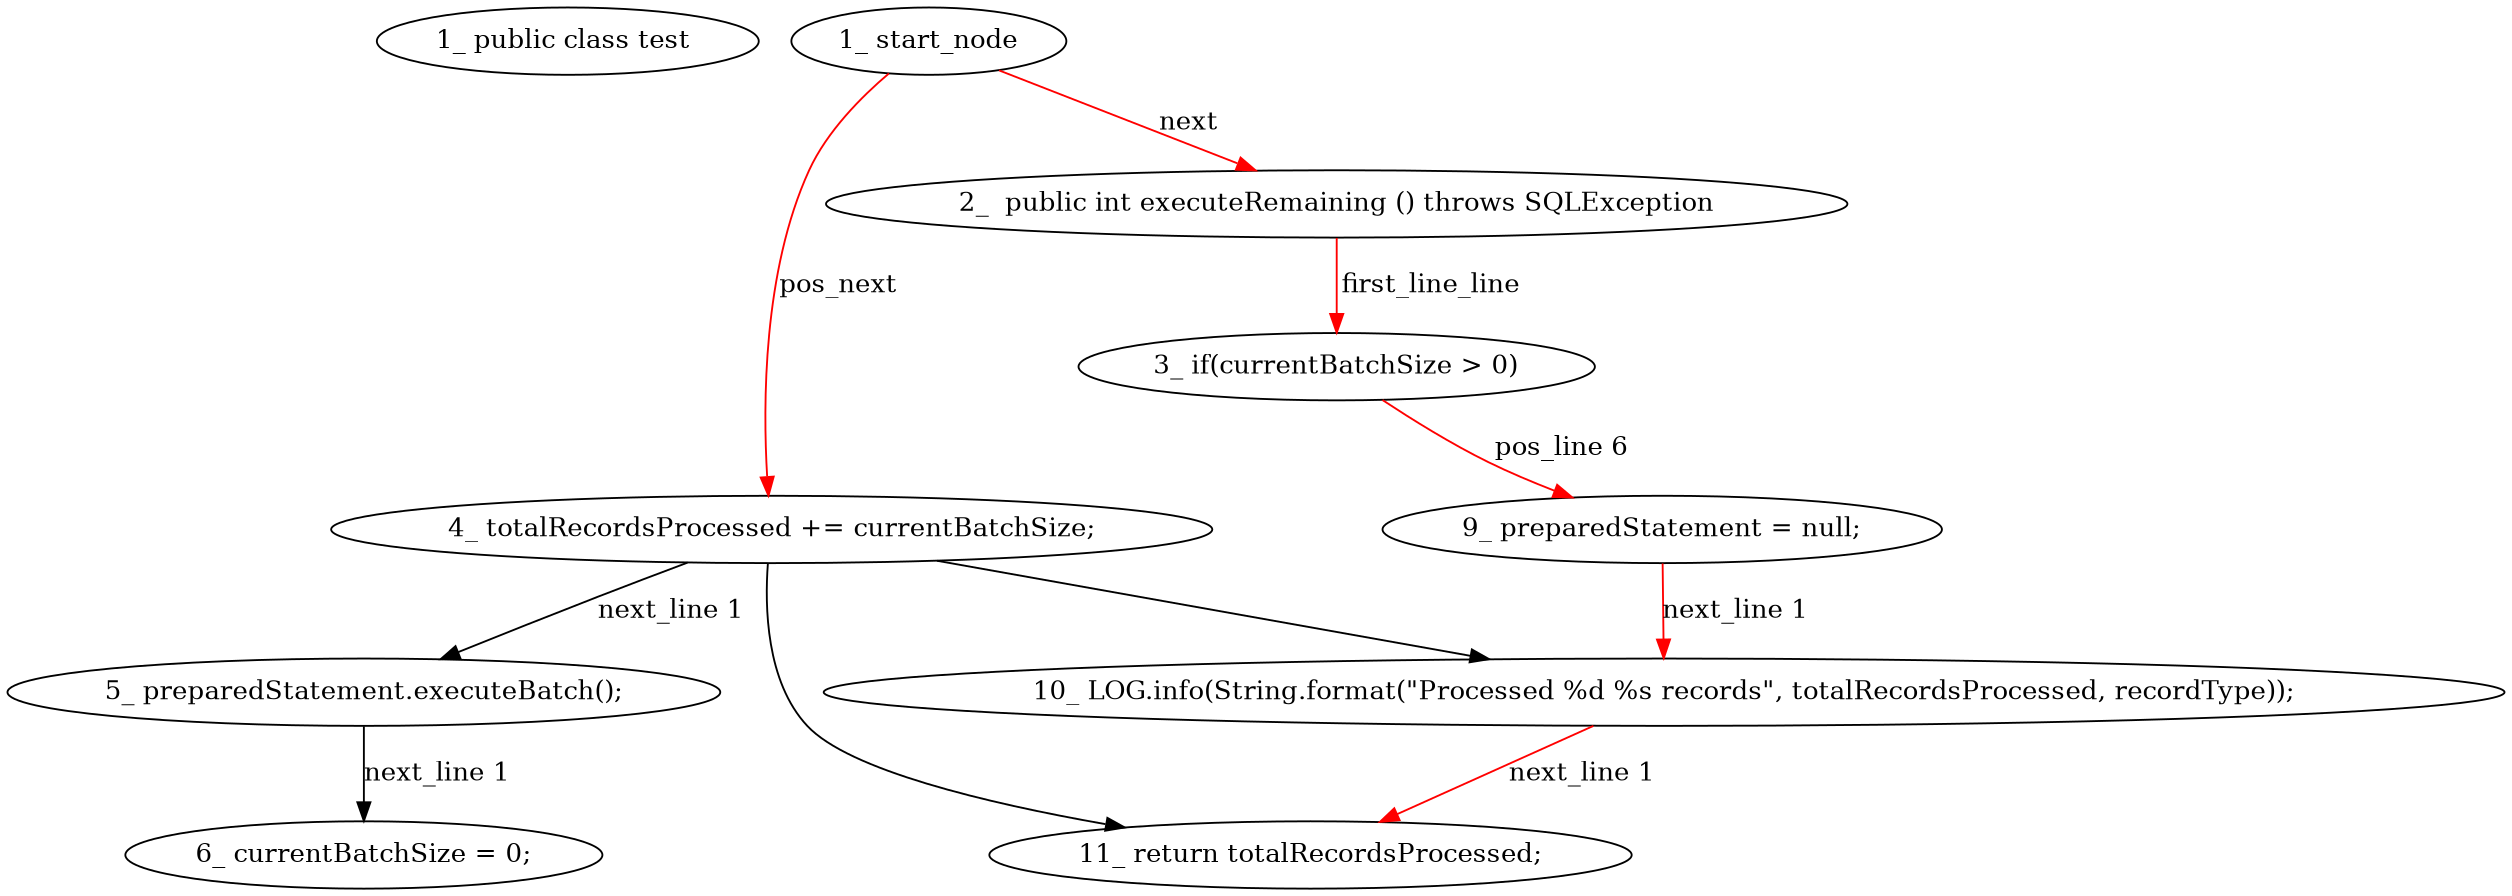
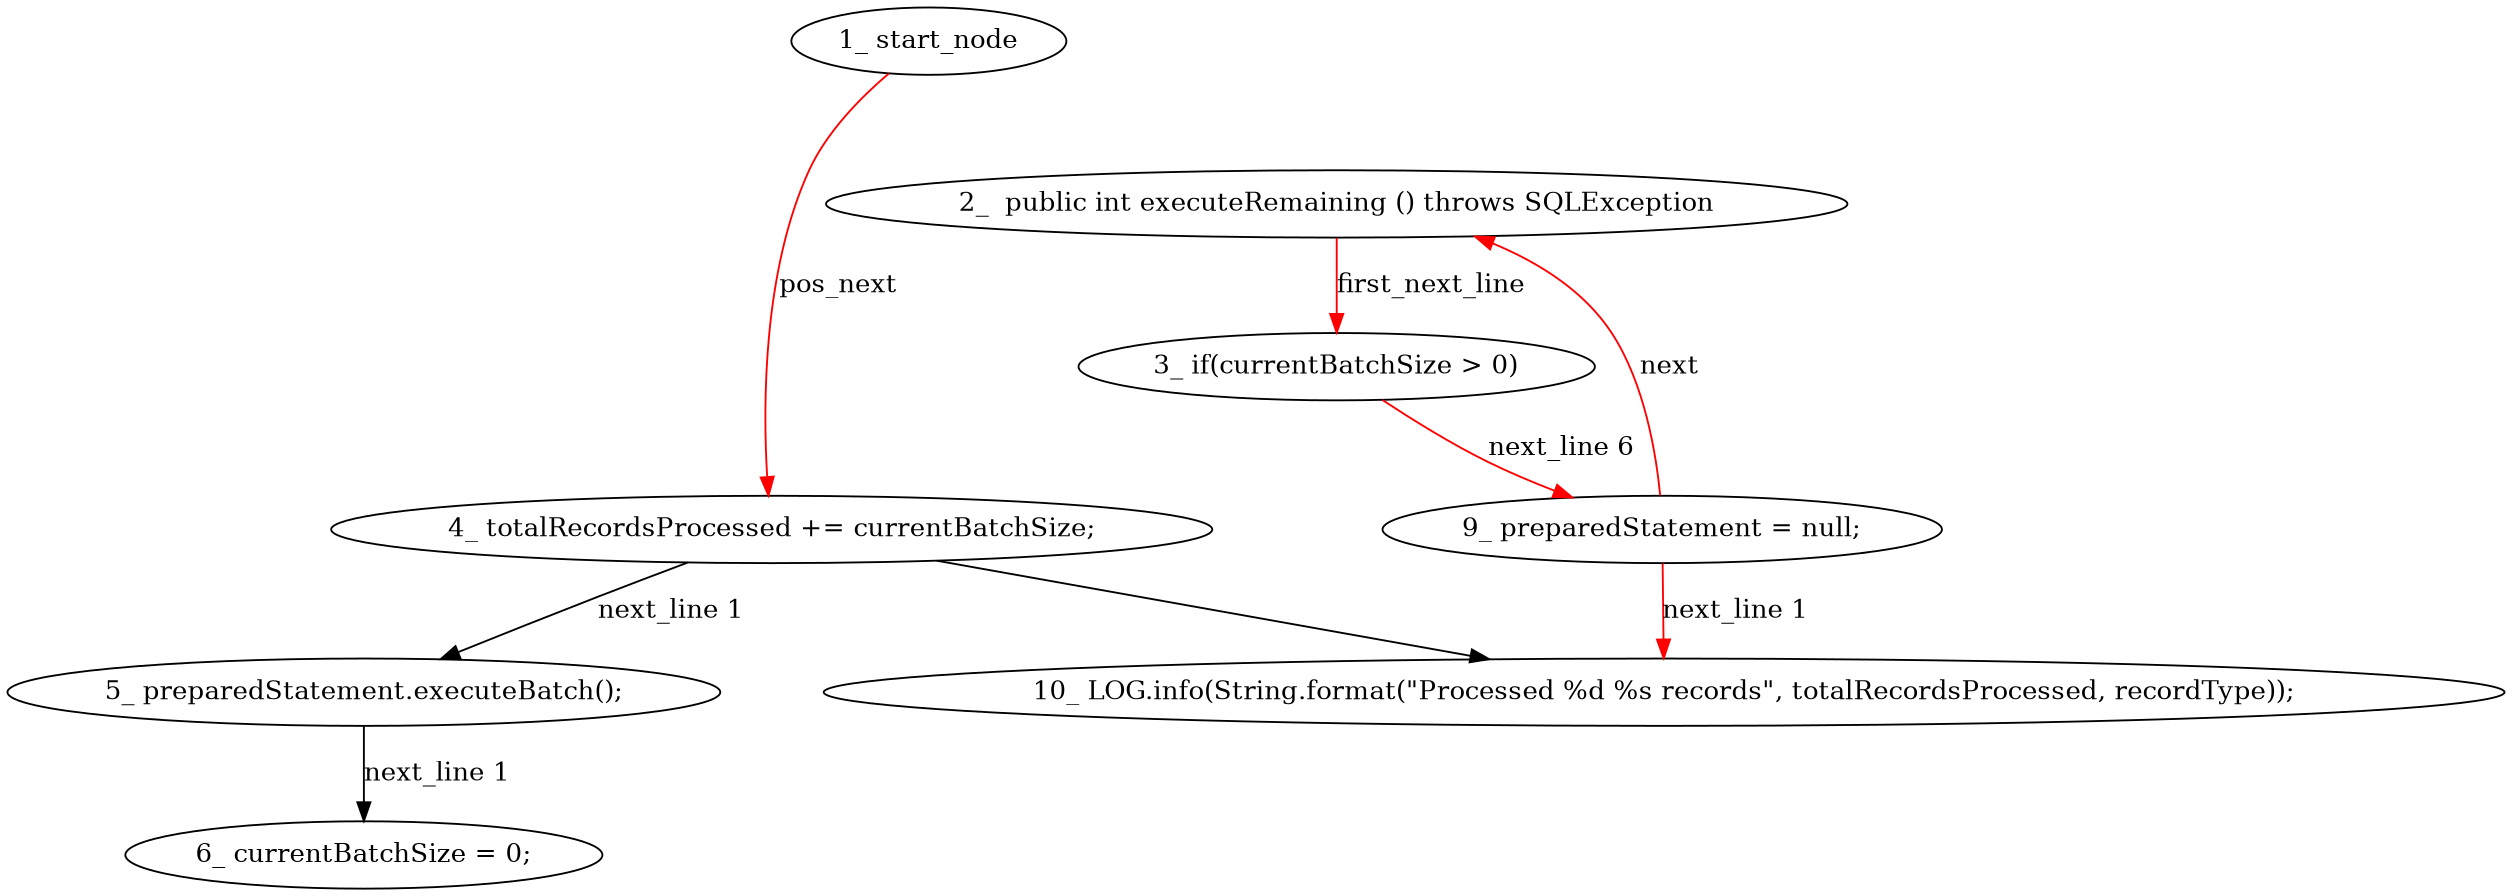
  digraph {
    node [type_label=expression_statement]
    edge [color=red controlflow_type="next_line 1" edge_type=CFG_edge]
-   n1 [label="1_\ public\ class\ test\ " type_label=class_declaration]
    n2 [label="2_\ \ public\ int\ executeRemaining\ \(\)\ throws\ SQLException" type_label=method_declaration]
    n3 [label="3_\ if\(currentBatchSize\ >\ 0\)" type_label=if]
    n4 [label="9_\ preparedStatement\ =\ null;"]
    n5 [label="4_\ totalRecordsProcessed\ \+=\ currentBatchSize;"]
    n6 [label="5_\ preparedStatement\.executeBatch\(\);"]
    n7 [label="10_\ LOG\.info\(String\.format\(\"Processed\ %d\ %s\ records\",\ totalRecordsProcessed,\ recordType\)\);"]
-   n8 [label="11_\ return\ totalRecordsProcessed;" type_label=return]
    n9 [label="6_\ currentBatchSize\ =\ 0;"]
    n10 [label="1_\ start_node" type_label=start]
-   n2 -> n3 [controlflow_type=first_next_line label=first_line_line]
-   n3 -> n4 [controlflow_type="next_line 6" label="pos_line 6"]
+   n2 -> n3 [controlflow_type=first_next_line label=first_next_line]
+   n3 -> n4 [controlflow_type="next_line 6" label="next_line 6"]
    n4 -> n7 [label="next_line 1"]
    n5 -> n6 [color=black label="next_line 1"]
    n5 -> n7 [used_def=totalRecordsProcessed color="" controlflow_type="" edge_type=""]
-   n5 -> n8 [used_def=totalRecordsProcessed color="" controlflow_type="" edge_type=""]
    n6 -> n9 [color=black label="next_line 1"]
-   n7 -> n8 [label="next_line 1"]
-   n10 -> n2 [controlflow_type=next label=next]
+   n4 -> n2 [controlflow_type=next label=next]
    n10 -> n5 [controlflow_type=pos_next label=pos_next]
  }
